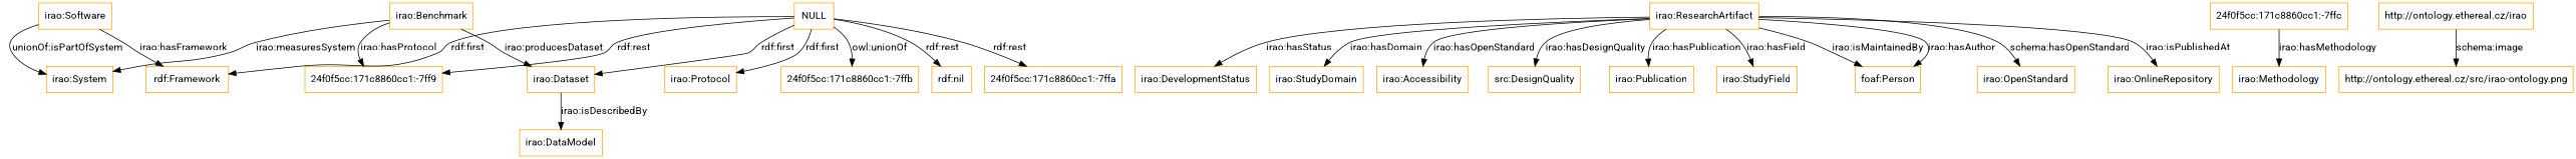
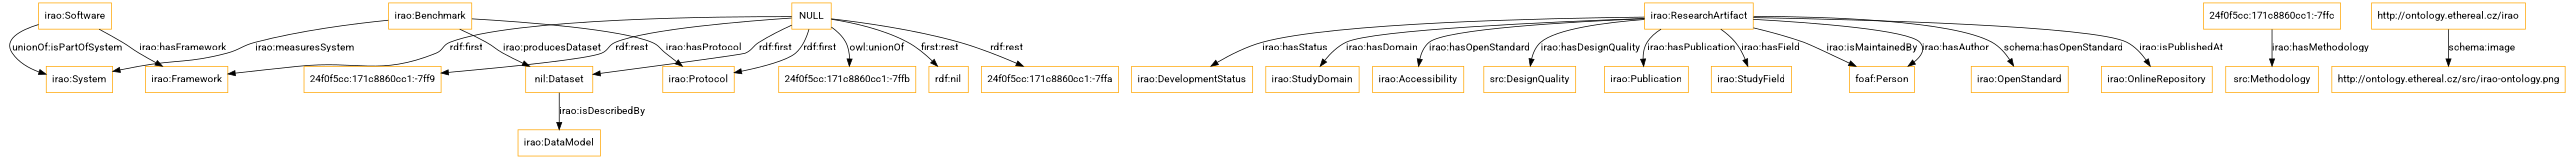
  digraph {
    fontname=Roboto
    rankdir=TB
    node [color=orange fontname=Roboto shape=rectangle]
    edge [fontname=Roboto]
    "irao:Software"
-   "irao:Framework" [label="rdf:Framework"]
+   "irao:Framework"
    "irao:System"
    "irao:ResearchArtifact"
    "irao:DevelopmentStatus"
    "irao:StudyDomain"
    "irao:Accessibility"
    n8 [label="src:DesignQuality"]
    "irao:Publication"
    "irao:StudyField"
    "foaf:Person"
    "irao:OpenStandard"
    "irao:OnlineRepository"
    "irao:Benchmark"
    "irao:Protocol"
-   "irao:Dataset"
+   "irao:Dataset" [label="nil:Dataset"]
    "irao:DataModel"
    "24f0f5cc:171c8860cc1:-7ffc"
-   "irao:Methodology"
+   "irao:Methodology" [label="src:Methodology"]
    NULL
    "24f0f5cc:171c8860cc1:-7ffb"
    "rdf:nil"
    "24f0f5cc:171c8860cc1:-7ff9"
    "24f0f5cc:171c8860cc1:-7ffa"
    "http://ontology.ethereal.cz/irao"
    "http://ontology.ethereal.cz/src/irao-ontology.png"
    "irao:Software" -> "irao:Framework" [label="irao:hasFramework"]
    "irao:Software" -> "irao:System" [label="unionOf:isPartOfSystem"]
    "irao:ResearchArtifact" -> "irao:DevelopmentStatus" [label="irao:hasStatus"]
    "irao:ResearchArtifact" -> "irao:StudyDomain" [label="irao:hasDomain"]
    "irao:ResearchArtifact" -> "irao:Accessibility" [label="irao:hasOpenStandard"]
    "irao:ResearchArtifact" -> n8 [label="irao:hasDesignQuality"]
    "irao:ResearchArtifact" -> "irao:Publication" [label="irao:hasPublication"]
    "irao:ResearchArtifact" -> "irao:StudyField" [label="irao:hasField"]
    "irao:ResearchArtifact" -> "foaf:Person" [label="irao:isMaintainedBy"]
    "irao:ResearchArtifact" -> "foaf:Person" [label="irao:hasAuthor"]
    "irao:ResearchArtifact" -> "irao:OpenStandard" [label="schema:hasOpenStandard"]
    "irao:ResearchArtifact" -> "irao:OnlineRepository" [label="irao:isPublishedAt"]
    "irao:Benchmark" -> "irao:System" [label="irao:measuresSystem"]
-   "irao:Benchmark" -> "24f0f5cc:171c8860cc1:-7ff9" [label="irao:hasProtocol"]
+   "irao:Benchmark" -> "irao:Protocol" [label="irao:hasProtocol"]
    "irao:Benchmark" -> "irao:Dataset" [label="irao:producesDataset"]
    "irao:Dataset" -> "irao:DataModel" [label="irao:isDescribedBy"]
    "24f0f5cc:171c8860cc1:-7ffc" -> "irao:Methodology" [label="irao:hasMethodology"]
    NULL -> "irao:Framework" [label="rdf:first"]
    NULL -> "irao:Protocol" [label="rdf:first"]
    NULL -> "irao:Dataset" [label="rdf:first"]
    NULL -> "24f0f5cc:171c8860cc1:-7ffb" [label="owl:unionOf"]
-   NULL -> "rdf:nil" [label="rdf:rest"]
+   NULL -> "rdf:nil" [label="first:rest"]
    NULL -> "24f0f5cc:171c8860cc1:-7ff9" [label="rdf:rest"]
    NULL -> "24f0f5cc:171c8860cc1:-7ffa" [label="rdf:rest"]
    "http://ontology.ethereal.cz/irao" -> "http://ontology.ethereal.cz/src/irao-ontology.png" [label="schema:image"]
  }
